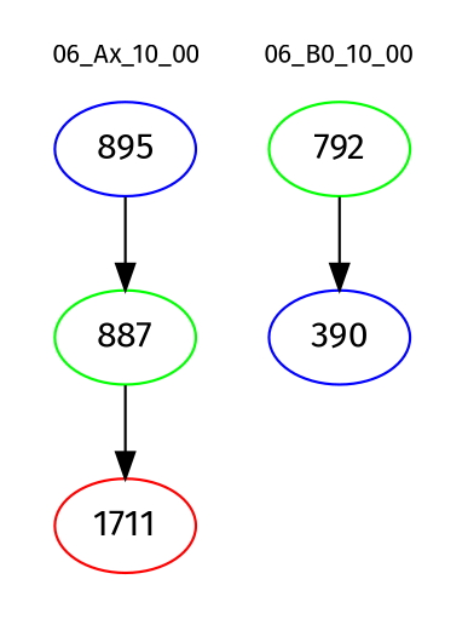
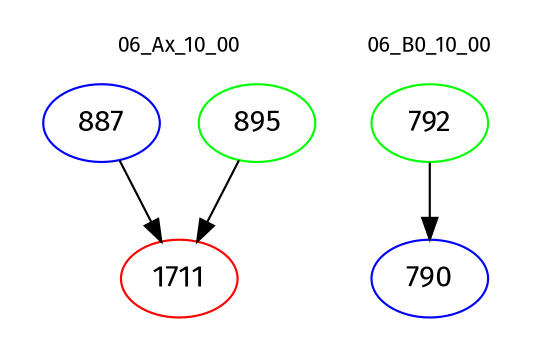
  digraph {
    fontname="Fira Sans"
    node [color=green fontname="Fira Sans"]
    edge [color=black fontname="Fira Sans"]
-   n1 [color=blue label=895]
-   n2 [label=887]
+   n1 [label=895]
+   n2 [color=blue label=887]
    n3 [color=red label=1711]
    n4 [label=792]
-   n5 [color=blue label=390]
+   n5 [color=blue label=790]
    subgraph cluster_1 {
      color=white
      fontsize=10
      label="06_Ax_10_00"
      n1
      n2
      n3
    }
    subgraph cluster_2 {
      color=white
      fontsize=10
      label="06_B0_10_00"
      n4
      n5
    }
-   n1 -> n2
+   n1 -> n3
    n2 -> n3
    n4 -> n5
  }
